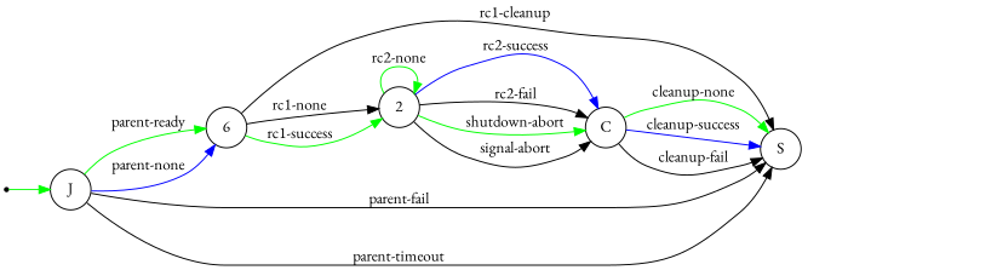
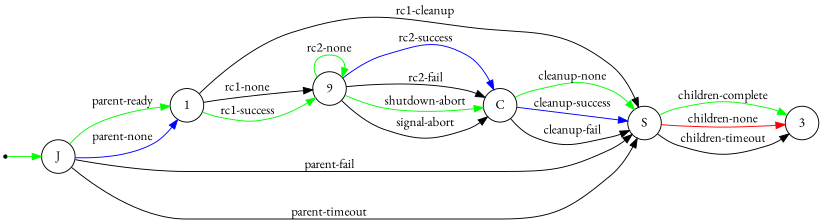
  digraph {
    fontname="EB Garamond"
    rankdir=LR
    node [fontname="EB Garamond" shape=circle]
    edge [fontname="EB Garamond"]
    N [shape=point]
    J
-   1 [label=6]
+   1
    S
-   2
+   2 [label=9]
+   3
    C
    N -> J [color=green]
    J -> 1 [color=green label="parent-ready"]
    J -> 1 [color=blue label="parent-none"]
    J -> S [label="parent-fail"]
    J -> S [label="parent-timeout"]
    1 -> S [label="rc1-cleanup"]
    1 -> 2 [label="rc1-none"]
    1 -> 2 [color=green label="rc1-success"]
+   S -> 3 [color=green label="children-complete"]
+   S -> 3 [color=red label="children-none"]
+   S -> 3 [label="children-timeout"]
    2 -> 2 [color=green label="rc2-none"]
    2 -> C [color=blue label="rc2-success"]
    2 -> C [label="rc2-fail"]
    2 -> C [color=green label="shutdown-abort"]
    2 -> C [label="signal-abort"]
    C -> S [color=green label="cleanup-none"]
    C -> S [color=blue label="cleanup-success"]
    C -> S [label="cleanup-fail"]
  }
